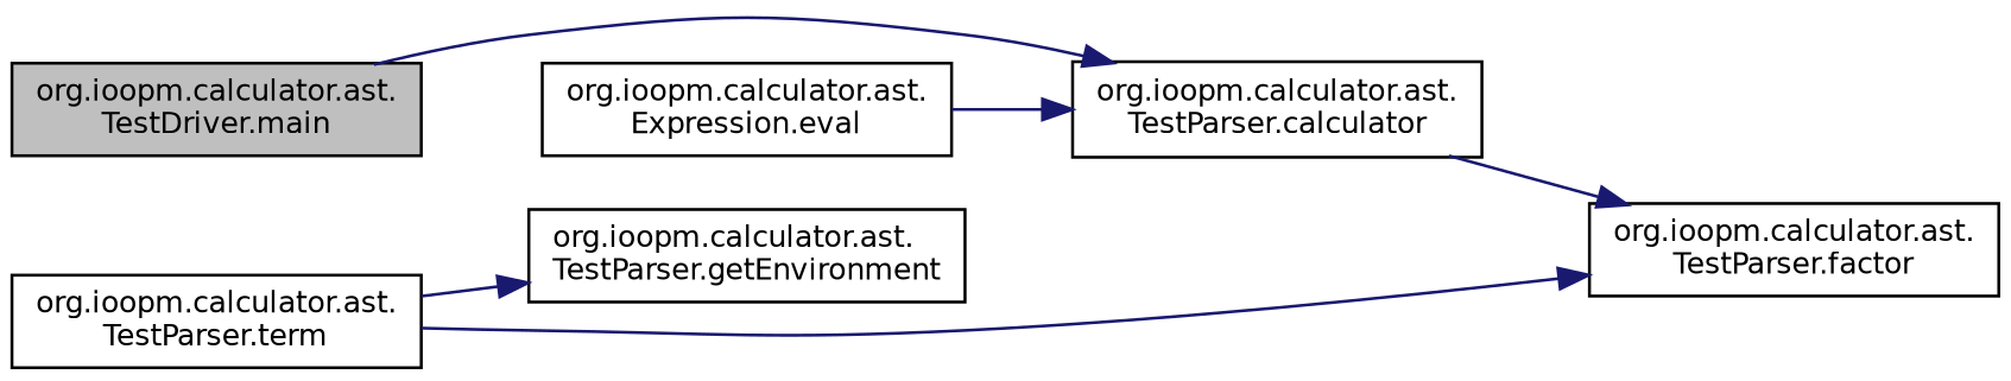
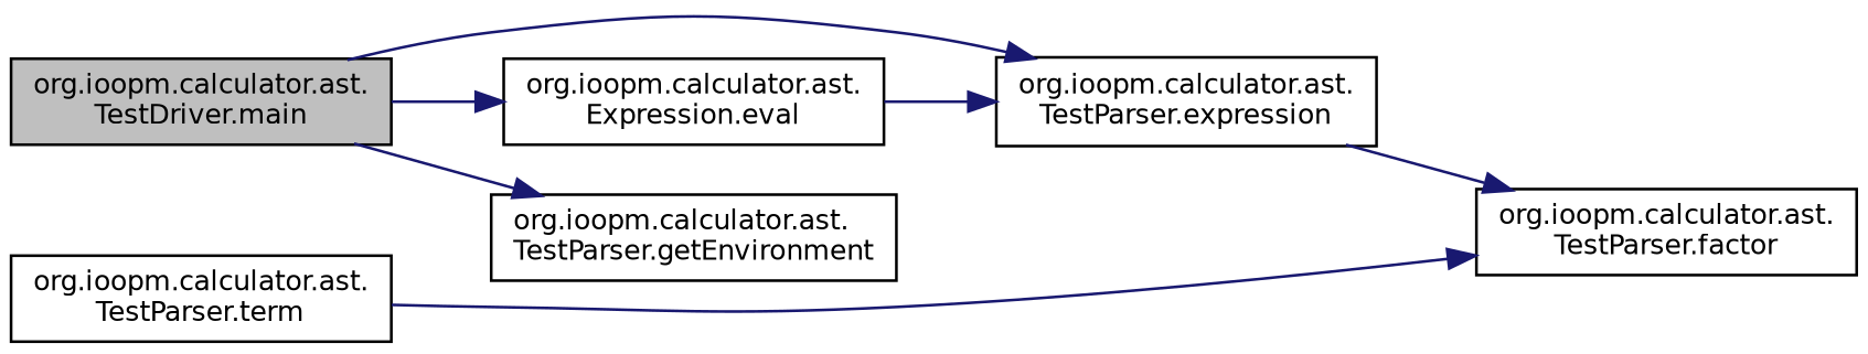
  digraph {
    rankdir=LR
    node [color=black fillcolor=white fontname=Helvetica fontsize=10 shape=record style=filled]
    edge [color=midnightblue fontname=Helvetica fontsize=10 labelfontname=Helvetica labelfontsize=10 style=solid]
    n1 [fillcolor=grey75 fontcolor=black height=0.2 label="org.ioopm.calculator.ast.\lTestDriver.main" width=0.4]
-   n2 [height=0.2 label="org.ioopm.calculator.ast.\lTestParser.calculator" width=0.4]
+   n2 [height=0.2 label="org.ioopm.calculator.ast.\lTestParser.expression" width=0.4]
    n3 [height=0.2 label="org.ioopm.calculator.ast.\lExpression.eval" width=0.4]
    n4 [height=0.2 label="org.ioopm.calculator.ast.\lTestParser.getEnvironment" width=0.4]
    n5 [height=0.2 label="org.ioopm.calculator.ast.\lTestParser.factor" width=0.4]
    n6 [height=0.2 label="org.ioopm.calculator.ast.\lTestParser.term" width=0.4]
    n1 -> n2
-   n6 -> n4
+   n1 -> n3
+   n1 -> n4
    n2 -> n5
    n3 -> n2
    n6 -> n5
  }
